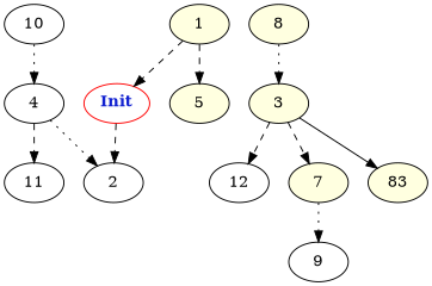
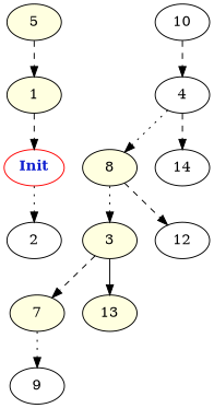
  digraph {
    node [fillcolor=white style=filled]
    edge [style=dashed weight=4.0]
    n1 [color=red fontcolor="#1020d0" label=<<b>Init</b>> fillcolor="" style=""]
    2
    1 [fillcolor=lightyellow]
    5 [fillcolor=lightyellow]
    10
    4
    8 [fillcolor=lightyellow]
-   11
+   11 [label=14]
    3 [fillcolor=lightyellow]
    12
    7 [fillcolor=lightyellow]
-   13 [fillcolor=lightyellow label=83]
+   13 [fillcolor=lightyellow]
    9
-   n1 -> 2
+   n1 -> 2 [style=dotted]
    1 -> n1 [weight=2.0]
-   1 -> 5
-   10 -> 4 [style=dotted weight=7.0]
-   4 -> 2 [style=dotted weight=5.0]
+   5 -> 1
+   10 -> 4 [weight=7.0]
+   4 -> 8 [style=dotted weight=5.0]
    4 -> 11 [weight=9.0]
    8 -> 3 [style=dotted weight=6.0]
-   3 -> 12 [weight=5.0]
+   8 -> 12 [weight=5.0]
    3 -> 7 [weight=1.0]
    3 -> 13 [style=solid]
    7 -> 9 [style=dotted weight=6.0]
  }
